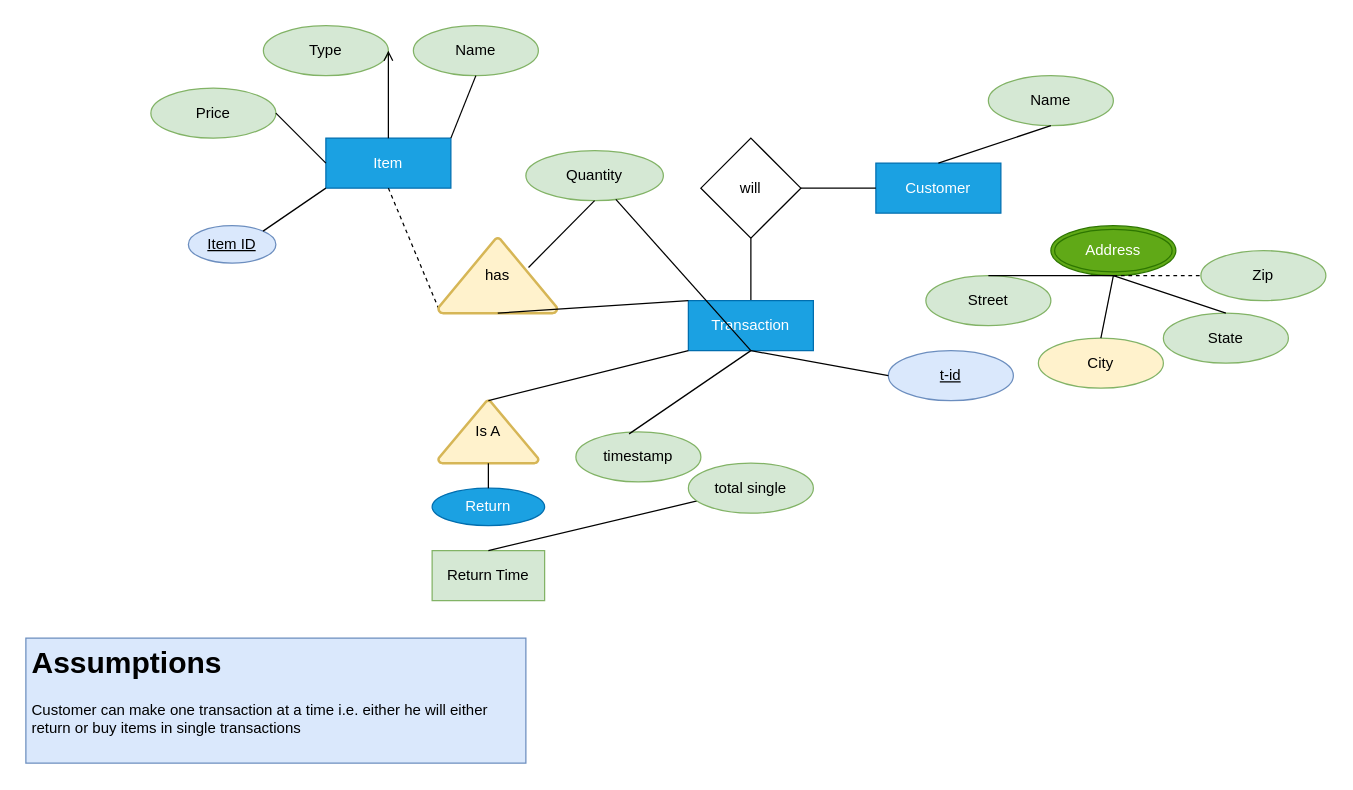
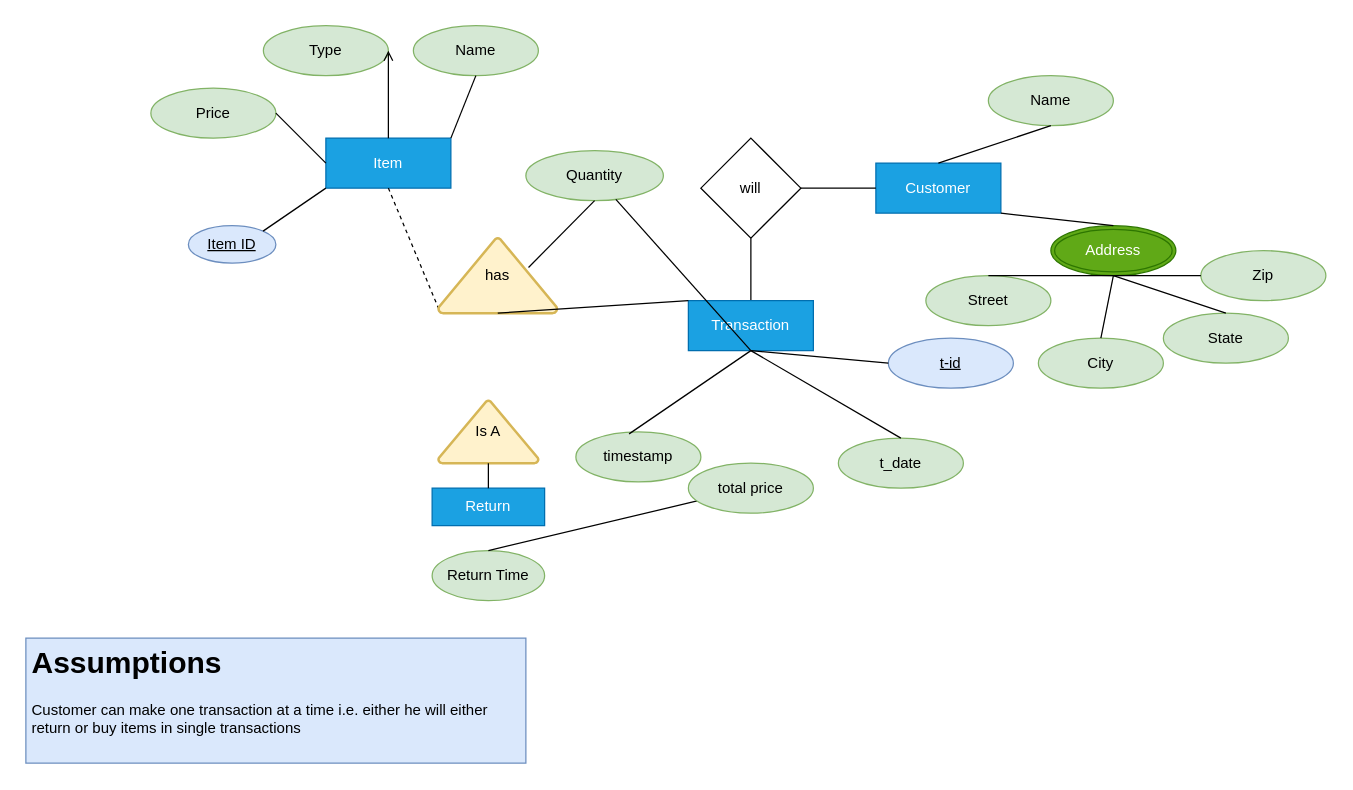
  <mxCell id="0" />
  <mxCell id="1" parent="0" />
  <mxCell id="2" value="Customer" style="rounded=0;whiteSpace=wrap;html=1;fillColor=#1ba1e2;fontColor=#ffffff;strokeColor=#006EAF;" parent="1" vertex="1"><mxGeometry x="700" y="130" width="100" height="40" as="geometry" /></mxCell>
  <mxCell id="3" value="Item" style="rounded=0;whiteSpace=wrap;html=1;fillColor=#1ba1e2;fontColor=#ffffff;strokeColor=#006EAF;" parent="1" vertex="1"><mxGeometry x="260" y="110" width="100" height="40" as="geometry" /></mxCell>
  <mxCell id="4" value="will" style="rhombus;whiteSpace=wrap;html=1;" parent="1" vertex="1"><mxGeometry x="560" y="110" width="80" height="80" as="geometry" /></mxCell>
  <mxCell id="5" value="" style="endArrow=none;html=1;rounded=0;exitX=1;exitY=0.5;exitDx=0;exitDy=0;entryX=0;entryY=0.5;entryDx=0;entryDy=0;" parent="1" source="4" target="2" edge="1"><mxGeometry relative="1" as="geometry"><mxPoint x="530" y="230" as="sourcePoint" /><mxPoint x="770" y="190" as="targetPoint" /></mxGeometry></mxCell>
  <mxCell id="6" value="" style="endArrow=none;html=1;rounded=0;exitX=0.5;exitY=1;exitDx=0;exitDy=0;entryX=0.01;entryY=0.97;entryDx=0;entryDy=0;entryPerimeter=0;dashed=1;" parent="1" source="3" target="15" edge="1"><mxGeometry relative="1" as="geometry"><mxPoint x="400" y="320" as="sourcePoint" /><mxPoint x="340" y="240" as="targetPoint" /></mxGeometry></mxCell>
  <mxCell id="7" value="" style="endArrow=none;html=1;rounded=0;exitX=0.5;exitY=1;exitDx=0;exitDy=0;entryX=0.5;entryY=0;entryDx=0;entryDy=0;" parent="1" source="4" target="8" edge="1"><mxGeometry relative="1" as="geometry"><mxPoint x="560" y="320" as="sourcePoint" /><mxPoint x="600" y="350" as="targetPoint" /></mxGeometry></mxCell>
  <mxCell id="8" value="Transaction" style="rounded=0;whiteSpace=wrap;html=1;fillColor=#1ba1e2;fontColor=#ffffff;strokeColor=#006EAF;" parent="1" vertex="1"><mxGeometry x="550" y="240" width="100" height="40" as="geometry" /></mxCell>
  <mxCell id="9" value="Is A" style="strokeWidth=2;html=1;shape=mxgraph.flowchart.extract_or_measurement;whiteSpace=wrap;rotation=0;fillColor=#fff2cc;strokeColor=#d6b656;" parent="1" vertex="1"><mxGeometry x="350" y="320" width="80" height="50" as="geometry" /></mxCell>
- <mxCell id="10" value="" style="endArrow=none;html=1;rounded=0;exitX=0.5;exitY=0;exitDx=0;exitDy=0;entryX=0;entryY=1;entryDx=0;entryDy=0;exitPerimeter=0;" parent="1" source="9" target="8" edge="1"><mxGeometry relative="1" as="geometry"><mxPoint x="480" y="420" as="sourcePoint" /><mxPoint x="610" y="340" as="targetPoint" /></mxGeometry></mxCell>
- <mxCell id="11" value="Return" style="ellipse;whiteSpace=wrap;html=1;fillColor=#1ba1e2;fontColor=#ffffff;strokeColor=#006EAF;" parent="1" vertex="1"><mxGeometry x="345" y="390" width="90" height="30" as="geometry" /></mxCell>
+ <mxCell id="11" value="Return" style="rounded=0;whiteSpace=wrap;html=1;fillColor=#1ba1e2;fontColor=#ffffff;strokeColor=#006EAF;" parent="1" vertex="1"><mxGeometry x="345" y="390" width="90" height="30" as="geometry" /></mxCell>
  <mxCell id="12" value="" style="endArrow=none;html=1;rounded=0;entryX=0.5;entryY=0;entryDx=0;entryDy=0;exitX=0.5;exitY=1;exitDx=0;exitDy=0;exitPerimeter=0;" parent="1" source="9" target="11" edge="1"><mxGeometry relative="1" as="geometry"><mxPoint x="420" y="460" as="sourcePoint" /><mxPoint x="260" y="360" as="targetPoint" /></mxGeometry></mxCell>
- <mxCell id="13" value="Return Time" style="whiteSpace=wrap;html=1;align=center;fillColor=#d5e8d4;strokeColor=#82b366;rounded=0;" parent="1" vertex="1"><mxGeometry x="345" y="440" width="90" height="40" as="geometry" /></mxCell>
+ <mxCell id="13" value="Return Time" style="ellipse;whiteSpace=wrap;html=1;align=center;fillColor=#d5e8d4;strokeColor=#82b366;" parent="1" vertex="1"><mxGeometry x="345" y="440" width="90" height="40" as="geometry" /></mxCell>
  <mxCell id="14" value="" style="endArrow=none;html=1;rounded=0;exitX=0.5;exitY=0;exitDx=0;exitDy=0;" parent="1" source="13" target="45" edge="1"><mxGeometry relative="1" as="geometry"><mxPoint x="500" y="580" as="sourcePoint" /><mxPoint x="570" y="560" as="targetPoint" /></mxGeometry></mxCell>
  <mxCell id="15" value="has" style="strokeWidth=2;html=1;shape=mxgraph.flowchart.extract_or_measurement;whiteSpace=wrap;rotation=0;fillColor=#fff2cc;strokeColor=#d6b656;" parent="1" vertex="1"><mxGeometry x="350" y="190" width="95" height="60" as="geometry" /></mxCell>
  <mxCell id="16" value="Quantity" style="ellipse;whiteSpace=wrap;html=1;align=center;rotation=0;fillColor=#d5e8d4;strokeColor=#82b366;" parent="1" vertex="1"><mxGeometry x="420" y="120" width="110" height="40" as="geometry" /></mxCell>
  <mxCell id="17" value="" style="endArrow=none;html=1;rounded=0;entryX=0.5;entryY=1;entryDx=0;entryDy=0;exitX=0.759;exitY=0.391;exitDx=0;exitDy=0;exitPerimeter=0;" parent="1" source="15" target="16" edge="1"><mxGeometry relative="1" as="geometry"><mxPoint x="460" y="200" as="sourcePoint" /><mxPoint x="560" y="400" as="targetPoint" /></mxGeometry></mxCell>
  <mxCell id="18" value="Price" style="ellipse;whiteSpace=wrap;html=1;align=center;rotation=0;fillColor=#d5e8d4;strokeColor=#82b366;" parent="1" vertex="1"><mxGeometry x="120" y="70" width="100" height="40" as="geometry" /></mxCell>
  <mxCell id="19" value="Type" style="ellipse;whiteSpace=wrap;html=1;align=center;rotation=0;fillColor=#d5e8d4;strokeColor=#82b366;" parent="1" vertex="1"><mxGeometry x="210" y="20" width="100" height="40" as="geometry" /></mxCell>
  <mxCell id="20" value="Name" style="ellipse;whiteSpace=wrap;html=1;align=center;rotation=0;fillColor=#d5e8d4;strokeColor=#82b366;" parent="1" vertex="1"><mxGeometry x="330" y="20" width="100" height="40" as="geometry" /></mxCell>
  <mxCell id="21" value="Item ID" style="ellipse;whiteSpace=wrap;html=1;align=center;fontStyle=4;fillColor=#dae8fc;strokeColor=#6c8ebf;" parent="1" vertex="1"><mxGeometry x="150" y="180" width="70" height="30" as="geometry" /></mxCell>
  <mxCell id="22" value="Name" style="ellipse;whiteSpace=wrap;html=1;align=center;rotation=0;fillColor=#d5e8d4;strokeColor=#82b366;" parent="1" vertex="1"><mxGeometry x="790" y="60" width="100" height="40" as="geometry" /></mxCell>
  <mxCell id="23" value="Address" style="ellipse;shape=doubleEllipse;margin=3;whiteSpace=wrap;html=1;align=center;fillColor=#60a917;fontColor=#ffffff;strokeColor=#2D7600;" parent="1" vertex="1"><mxGeometry x="840" y="180" width="100" height="40" as="geometry" /></mxCell>
  <mxCell id="24" value="Street" style="ellipse;whiteSpace=wrap;html=1;align=center;rotation=0;fillColor=#d5e8d4;strokeColor=#82b366;" parent="1" vertex="1"><mxGeometry x="740" y="220" width="100" height="40" as="geometry" /></mxCell>
- <mxCell id="25" value="City" style="ellipse;whiteSpace=wrap;html=1;align=center;rotation=0;fillColor=#fff2cc;strokeColor=#82b366;" parent="1" vertex="1"><mxGeometry x="830" y="270" width="100" height="40" as="geometry" /></mxCell>
+ <mxCell id="25" value="City" style="ellipse;whiteSpace=wrap;html=1;align=center;rotation=0;fillColor=#d5e8d4;strokeColor=#82b366;" parent="1" vertex="1"><mxGeometry x="830" y="270" width="100" height="40" as="geometry" /></mxCell>
  <mxCell id="26" value="State" style="ellipse;whiteSpace=wrap;html=1;align=center;rotation=0;fillColor=#d5e8d4;strokeColor=#82b366;" parent="1" vertex="1"><mxGeometry x="930" y="250" width="100" height="40" as="geometry" /></mxCell>
  <mxCell id="27" value="Zip" style="ellipse;whiteSpace=wrap;html=1;align=center;rotation=0;fillColor=#d5e8d4;strokeColor=#82b366;" parent="1" vertex="1"><mxGeometry x="960" y="200" width="100" height="40" as="geometry" /></mxCell>
+ <mxCell id="28" value="" style="endArrow=none;html=1;rounded=0;exitX=0.5;exitY=0;exitDx=0;exitDy=0;entryX=1;entryY=1;entryDx=0;entryDy=0;" parent="1" source="23" target="2" edge="1"><mxGeometry relative="1" as="geometry"><mxPoint x="610" y="310" as="sourcePoint" /><mxPoint x="610" y="360" as="targetPoint" /></mxGeometry></mxCell>
  <mxCell id="29" value="" style="endArrow=none;html=1;rounded=0;exitX=0.5;exitY=0;exitDx=0;exitDy=0;entryX=0.5;entryY=1;entryDx=0;entryDy=0;" parent="1" source="24" target="23" edge="1"><mxGeometry relative="1" as="geometry"><mxPoint x="890" y="200" as="sourcePoint" /><mxPoint x="830" y="190" as="targetPoint" /></mxGeometry></mxCell>
  <mxCell id="30" value="" style="endArrow=none;html=1;rounded=0;exitX=0.5;exitY=1;exitDx=0;exitDy=0;entryX=0.5;entryY=0;entryDx=0;entryDy=0;" parent="1" source="23" target="25" edge="1"><mxGeometry relative="1" as="geometry"><mxPoint x="900" y="210" as="sourcePoint" /><mxPoint x="840" y="200" as="targetPoint" /></mxGeometry></mxCell>
  <mxCell id="31" value="" style="endArrow=none;html=1;rounded=0;entryX=0.5;entryY=0;entryDx=0;entryDy=0;exitX=0.5;exitY=1;exitDx=0;exitDy=0;" parent="1" source="23" target="26" edge="1"><mxGeometry relative="1" as="geometry"><mxPoint x="910" y="240" as="sourcePoint" /><mxPoint x="900" y="300" as="targetPoint" /></mxGeometry></mxCell>
- <mxCell id="32" value="" style="endArrow=none;html=1;rounded=0;entryX=0;entryY=0.5;entryDx=0;entryDy=0;exitX=0.5;exitY=1;exitDx=0;exitDy=0;dashed=1;" parent="1" source="23" target="27" edge="1"><mxGeometry relative="1" as="geometry"><mxPoint x="900" y="250" as="sourcePoint" /><mxPoint x="910" y="310" as="targetPoint" /></mxGeometry></mxCell>
+ <mxCell id="32" value="" style="endArrow=none;html=1;rounded=0;entryX=0;entryY=0.5;entryDx=0;entryDy=0;exitX=0.5;exitY=1;exitDx=0;exitDy=0;" parent="1" source="23" target="27" edge="1"><mxGeometry relative="1" as="geometry"><mxPoint x="900" y="250" as="sourcePoint" /><mxPoint x="910" y="310" as="targetPoint" /></mxGeometry></mxCell>
  <mxCell id="33" value="" style="endArrow=none;html=1;rounded=0;exitX=0.5;exitY=1;exitDx=0;exitDy=0;entryX=0.5;entryY=0;entryDx=0;entryDy=0;" parent="1" source="22" target="2" edge="1"><mxGeometry relative="1" as="geometry"><mxPoint x="910" y="260" as="sourcePoint" /><mxPoint x="920" y="320" as="targetPoint" /></mxGeometry></mxCell>
  <mxCell id="34" value="" style="endArrow=none;html=1;rounded=0;exitX=0.5;exitY=1;exitDx=0;exitDy=0;entryX=0;entryY=0;entryDx=0;entryDy=0;exitPerimeter=0;" parent="1" source="15" target="8" edge="1"><mxGeometry relative="1" as="geometry"><mxPoint x="310" y="100" as="sourcePoint" /><mxPoint x="400" y="195" as="targetPoint" /></mxGeometry></mxCell>
  <mxCell id="35" value="" style="endArrow=none;html=1;rounded=0;entryX=0.5;entryY=1;entryDx=0;entryDy=0;exitX=1;exitY=0;exitDx=0;exitDy=0;" parent="1" source="3" target="20" edge="1"><mxGeometry relative="1" as="geometry"><mxPoint x="462" y="226" as="sourcePoint" /><mxPoint x="532" y="172" as="targetPoint" /></mxGeometry></mxCell>
  <mxCell id="36" value="" style="endArrow=open;html=1;rounded=0;entryX=1;entryY=0.5;entryDx=0;entryDy=0;exitX=0.5;exitY=0;exitDx=0;exitDy=0;" parent="1" source="3" target="19" edge="1"><mxGeometry relative="1" as="geometry"><mxPoint x="360" y="60" as="sourcePoint" /><mxPoint x="430" y="40" as="targetPoint" /></mxGeometry></mxCell>
  <mxCell id="37" value="" style="endArrow=none;html=1;rounded=0;entryX=1;entryY=0.5;entryDx=0;entryDy=0;exitX=0;exitY=0.5;exitDx=0;exitDy=0;" parent="1" source="3" target="18" edge="1"><mxGeometry relative="1" as="geometry"><mxPoint x="360" y="60" as="sourcePoint" /><mxPoint x="430" y="40" as="targetPoint" /></mxGeometry></mxCell>
  <mxCell id="38" value="" style="endArrow=none;html=1;rounded=0;entryX=1;entryY=0;entryDx=0;entryDy=0;exitX=0;exitY=1;exitDx=0;exitDy=0;" parent="1" source="3" target="21" edge="1"><mxGeometry relative="1" as="geometry"><mxPoint x="360" y="60" as="sourcePoint" /><mxPoint x="430" y="40" as="targetPoint" /></mxGeometry></mxCell>
+ <mxCell id="39" value="t_date" style="ellipse;whiteSpace=wrap;html=1;align=center;fillColor=#d5e8d4;strokeColor=#82b366;" parent="1" vertex="1"><mxGeometry x="670" y="350" width="100" height="40" as="geometry" /></mxCell>
  <mxCell id="40" value="timestamp" style="ellipse;whiteSpace=wrap;html=1;align=center;fillColor=#d5e8d4;strokeColor=#82b366;" parent="1" vertex="1"><mxGeometry x="460" y="345" width="100" height="40" as="geometry" /></mxCell>
- <mxCell id="41" value="t-id" style="ellipse;whiteSpace=wrap;html=1;align=center;fontStyle=4;fillColor=#dae8fc;strokeColor=#6c8ebf;" parent="1" vertex="1"><mxGeometry x="710" y="280" width="100" height="40" as="geometry" /></mxCell>
+ <mxCell id="41" value="t-id" style="ellipse;whiteSpace=wrap;html=1;align=center;fontStyle=4;fillColor=#dae8fc;strokeColor=#6c8ebf;" parent="1" vertex="1"><mxGeometry x="710" y="270" width="100" height="40" as="geometry" /></mxCell>
  <mxCell id="42" value="" style="endArrow=none;html=1;rounded=0;exitX=0.5;exitY=1;exitDx=0;exitDy=0;entryX=0.426;entryY=0.04;entryDx=0;entryDy=0;entryPerimeter=0;" parent="1" source="8" target="40" edge="1"><mxGeometry relative="1" as="geometry"><mxPoint x="600" y="400" as="sourcePoint" /><mxPoint x="600" y="450" as="targetPoint" /></mxGeometry></mxCell>
+ <mxCell id="43" value="" style="endArrow=none;html=1;rounded=0;exitX=0.5;exitY=1;exitDx=0;exitDy=0;entryX=0.5;entryY=0;entryDx=0;entryDy=0;" parent="1" source="8" target="39" edge="1"><mxGeometry relative="1" as="geometry"><mxPoint x="610" y="410" as="sourcePoint" /><mxPoint x="610" y="460" as="targetPoint" /></mxGeometry></mxCell>
  <mxCell id="44" value="" style="endArrow=none;html=1;rounded=0;exitX=0.5;exitY=1;exitDx=0;exitDy=0;entryX=0;entryY=0.5;entryDx=0;entryDy=0;" parent="1" source="8" target="41" edge="1"><mxGeometry relative="1" as="geometry"><mxPoint x="620" y="420" as="sourcePoint" /><mxPoint x="620" y="470" as="targetPoint" /></mxGeometry></mxCell>
- <mxCell id="45" value="total single" style="ellipse;whiteSpace=wrap;html=1;align=center;fillColor=#d5e8d4;strokeColor=#82b366;" parent="1" vertex="1"><mxGeometry x="550" y="370" width="100" height="40" as="geometry" /></mxCell>
+ <mxCell id="45" value="total price" style="ellipse;whiteSpace=wrap;html=1;align=center;fillColor=#d5e8d4;strokeColor=#82b366;" parent="1" vertex="1"><mxGeometry x="550" y="370" width="100" height="40" as="geometry" /></mxCell>
  <mxCell id="46" value="" style="endArrow=none;html=1;rounded=0;exitX=0.5;exitY=1;exitDx=0;exitDy=0;" parent="1" source="8" target="16" edge="1"><mxGeometry relative="1" as="geometry"><mxPoint x="610" y="400" as="sourcePoint" /><mxPoint x="523" y="472" as="targetPoint" /></mxGeometry></mxCell>
  <mxCell id="47" value="&lt;h1&gt;Assumptions&lt;/h1&gt;&lt;div&gt;Customer can make one transaction at a time i.e. either he will either return or buy items in single transactions&lt;/div&gt;" style="text;html=1;strokeColor=#6c8ebf;fillColor=#dae8fc;spacing=5;spacingTop=-20;whiteSpace=wrap;overflow=hidden;rounded=0;" parent="1" vertex="1"><mxGeometry x="20" y="510" width="400" height="100" as="geometry" /></mxCell>
